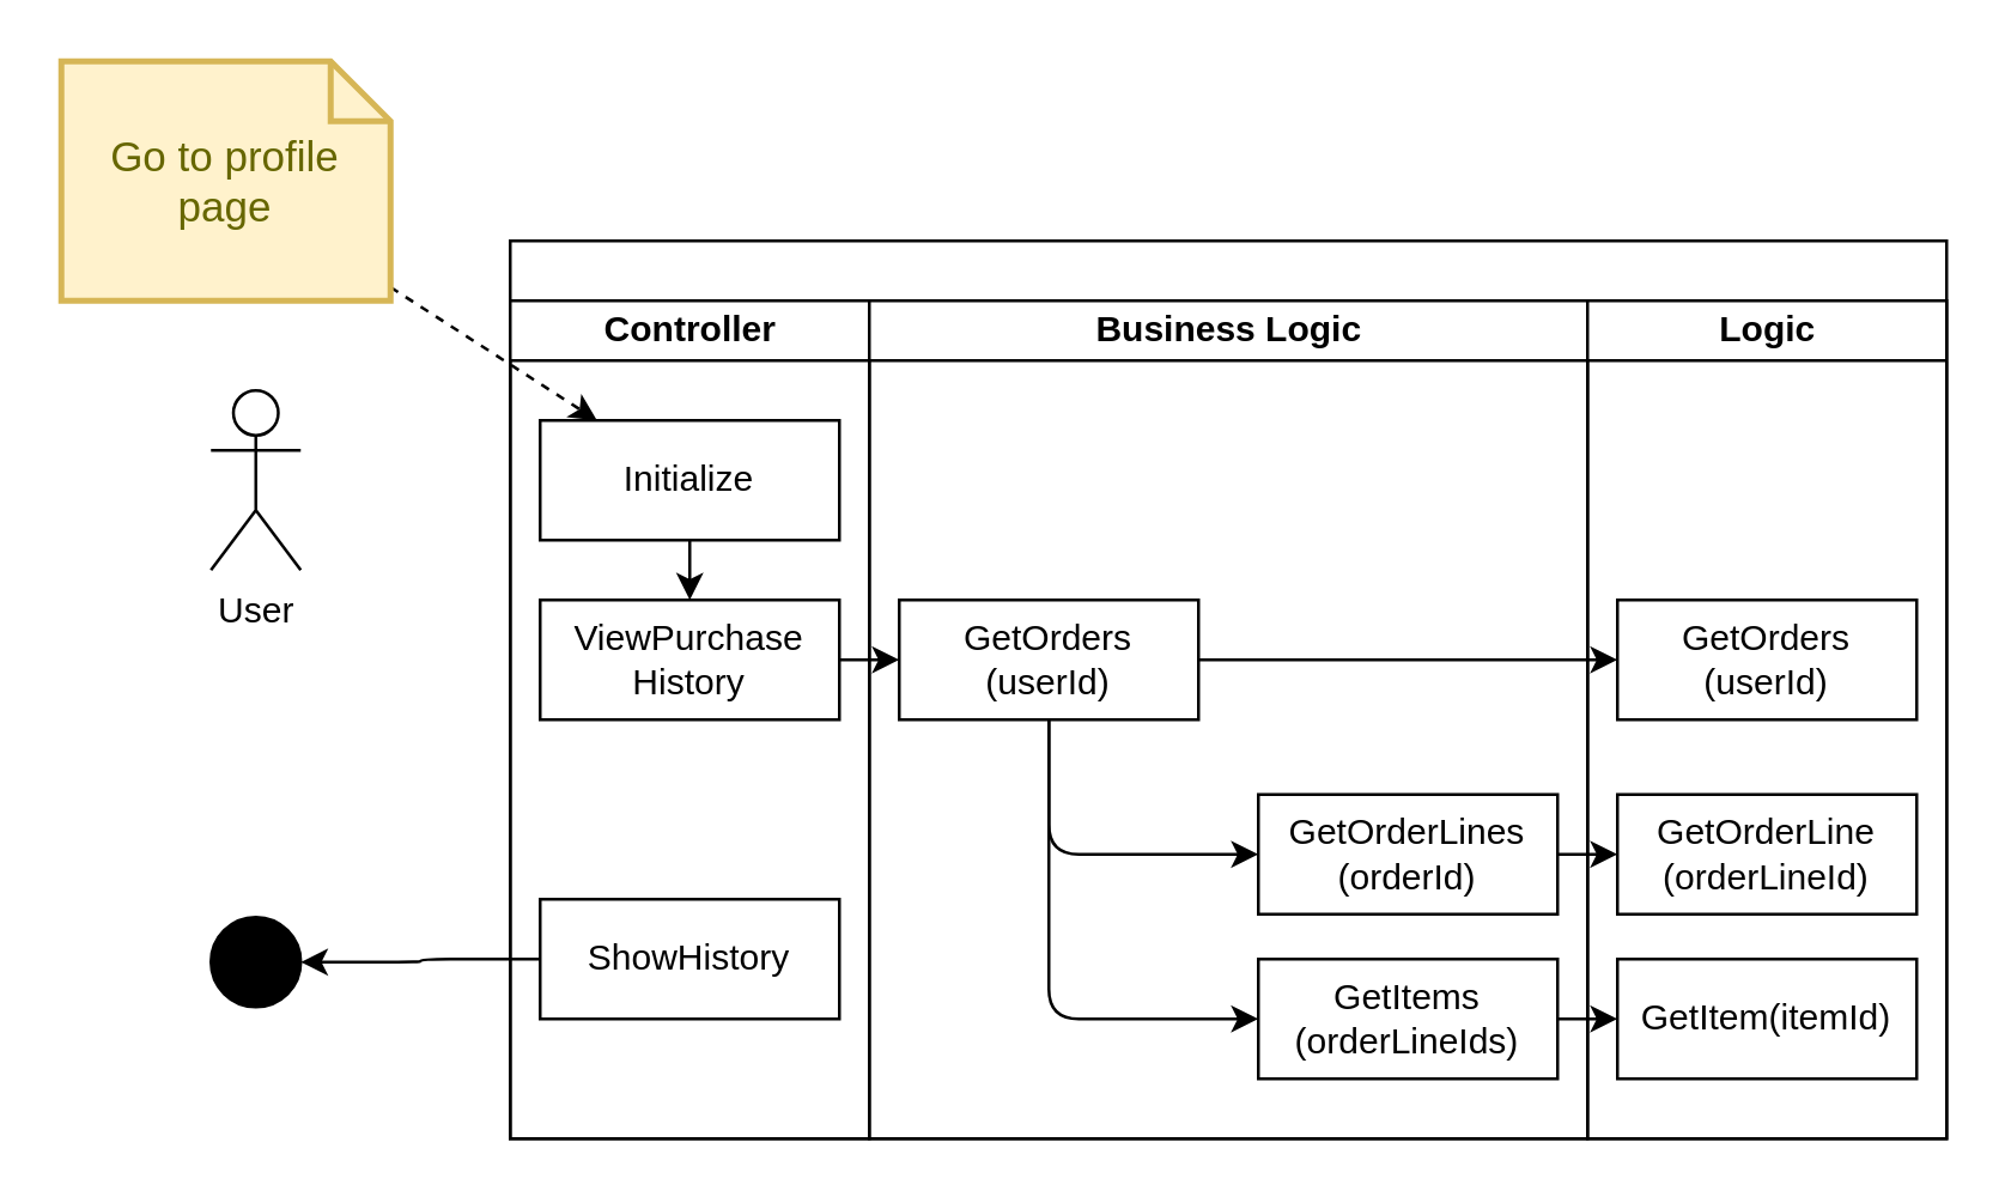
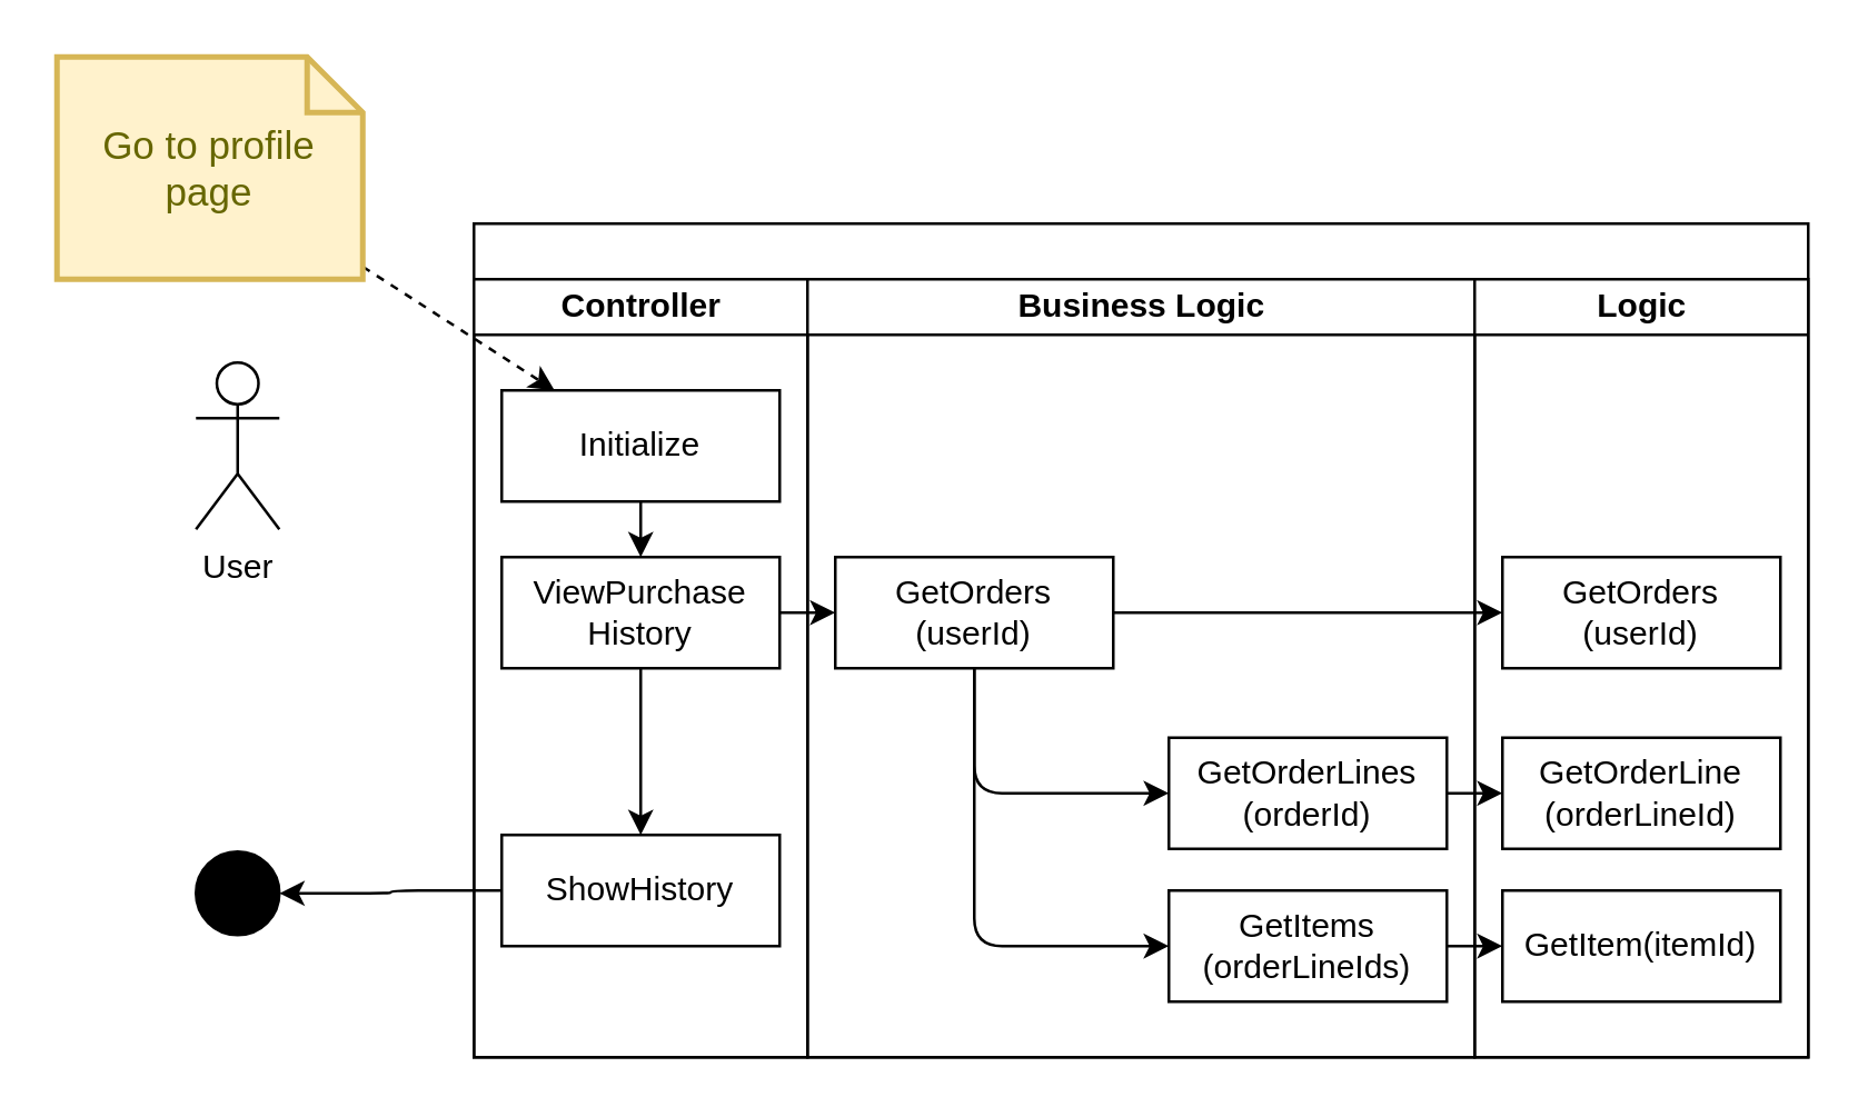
  <mxCell id="0" />
  <mxCell id="1" parent="0" />
  <mxCell id="2" value="" style="swimlane;childLayout=stackLayout;resizeParent=1;resizeParentMax=0;startSize=20;html=1;" parent="1" vertex="1"><mxGeometry x="170" y="80" width="480" height="300" as="geometry" /></mxCell>
  <mxCell id="3" value="Controller" style="swimlane;startSize=20;html=1;" parent="2" vertex="1"><mxGeometry y="20" width="120" height="280" as="geometry" /></mxCell>
  <mxCell id="4" value="" style="edgeStyle=none;html=1;" parent="3" source="5" target="7" edge="1"><mxGeometry relative="1" as="geometry" /></mxCell>
  <mxCell id="5" value="Initialize" style="rounded=0;whiteSpace=wrap;html=1;" parent="3" vertex="1"><mxGeometry x="10" y="40" width="100" height="40" as="geometry" /></mxCell>
+ <mxCell id="6" value="" style="edgeStyle=orthogonalEdgeStyle;html=1;fontSize=15;" parent="3" source="7" target="8" edge="1"><mxGeometry relative="1" as="geometry" /></mxCell>
  <mxCell id="7" value="ViewPurchase&lt;br&gt;History" style="rounded=0;whiteSpace=wrap;html=1;" parent="3" vertex="1"><mxGeometry x="10.0" y="100" width="100" height="40" as="geometry" /></mxCell>
  <mxCell id="8" value="ShowHistory" style="rounded=0;whiteSpace=wrap;html=1;" parent="3" vertex="1"><mxGeometry x="10.0" y="200" width="100" height="40" as="geometry" /></mxCell>
  <mxCell id="9" value="Business Logic" style="swimlane;startSize=20;html=1;" parent="2" vertex="1"><mxGeometry x="120" y="20" width="240" height="280" as="geometry" /></mxCell>
  <mxCell id="10" style="edgeStyle=orthogonalEdgeStyle;html=1;" edge="1" parent="9" source="11" target="14"><mxGeometry relative="1" as="geometry"><Array as="points"><mxPoint x="60" y="240" /></Array></mxGeometry></mxCell>
  <mxCell id="11" value="GetOrders&lt;br&gt;(userId)" style="rounded=0;whiteSpace=wrap;html=1;" parent="9" vertex="1"><mxGeometry x="10.0" y="100" width="100" height="40" as="geometry" /></mxCell>
  <mxCell id="12" style="edgeStyle=orthogonalEdgeStyle;html=1;" edge="1" parent="9" target="13" source="11"><mxGeometry relative="1" as="geometry"><mxPoint x="60.0" y="140" as="sourcePoint" /><Array as="points"><mxPoint x="60" y="185" /></Array></mxGeometry></mxCell>
  <mxCell id="13" value="GetOrderLines&lt;br&gt;(orderId)" style="rounded=0;whiteSpace=wrap;html=1;" vertex="1" parent="9"><mxGeometry x="130.0" y="165" width="100" height="40" as="geometry" /></mxCell>
  <mxCell id="14" value="GetItems&lt;br&gt;(orderLineIds)" style="rounded=0;whiteSpace=wrap;html=1;" vertex="1" parent="9"><mxGeometry x="130.0" y="220" width="100" height="40" as="geometry" /></mxCell>
  <mxCell id="15" value="Logic" style="swimlane;startSize=20;html=1;" parent="2" vertex="1"><mxGeometry x="360" y="20" width="120" height="280" as="geometry" /></mxCell>
  <mxCell id="16" value="GetOrders&lt;br&gt;(userId)" style="rounded=0;whiteSpace=wrap;html=1;" vertex="1" parent="15"><mxGeometry x="10.0" y="100" width="100" height="40" as="geometry" /></mxCell>
  <mxCell id="17" value="GetOrderLine&lt;br&gt;(orderLineId)" style="rounded=0;whiteSpace=wrap;html=1;" vertex="1" parent="15"><mxGeometry x="10" y="165" width="100" height="40" as="geometry" /></mxCell>
  <mxCell id="18" value="GetItem(itemId)" style="rounded=0;whiteSpace=wrap;html=1;" vertex="1" parent="15"><mxGeometry x="10.0" y="220" width="100" height="40" as="geometry" /></mxCell>
  <mxCell id="19" value="" style="edgeStyle=none;html=1;" parent="2" source="7" target="11" edge="1"><mxGeometry relative="1" as="geometry" /></mxCell>
  <mxCell id="20" style="edgeStyle=none;html=1;" edge="1" parent="2" source="11" target="16"><mxGeometry relative="1" as="geometry"><mxPoint x="370.0" y="170" as="targetPoint" /></mxGeometry></mxCell>
  <mxCell id="21" style="edgeStyle=orthogonalEdgeStyle;html=1;" edge="1" parent="2" source="13" target="17"><mxGeometry relative="1" as="geometry" /></mxCell>
  <mxCell id="22" style="edgeStyle=orthogonalEdgeStyle;html=1;" edge="1" parent="2" source="14" target="18"><mxGeometry relative="1" as="geometry" /></mxCell>
  <mxCell id="23" value="User" style="shape=umlActor;verticalLabelPosition=bottom;verticalAlign=top;html=1;outlineConnect=0;" parent="1" vertex="1"><mxGeometry x="70" y="130" width="30" height="60" as="geometry" /></mxCell>
  <mxCell id="24" value="" style="ellipse;fillColor=strokeColor;fontSize=15;" parent="1" vertex="1"><mxGeometry x="70" y="306" width="30" height="30" as="geometry" /></mxCell>
  <mxCell id="25" style="edgeStyle=orthogonalEdgeStyle;html=1;fontSize=15;" parent="1" source="8" target="24" edge="1"><mxGeometry relative="1" as="geometry" /></mxCell>
  <mxCell id="26" style="edgeStyle=none;html=1;dashed=1;" parent="1" source="27" edge="1"><mxGeometry relative="1" as="geometry"><mxPoint x="199" y="140" as="targetPoint" /></mxGeometry></mxCell>
  <mxCell id="27" value="Go to profile page" style="shape=note;strokeWidth=2;fontSize=14;size=20;whiteSpace=wrap;html=1;fillColor=#fff2cc;strokeColor=#d6b656;fontColor=#666600;" parent="1" vertex="1"><mxGeometry x="20" y="20" width="110.0" height="80" as="geometry" /></mxCell>
